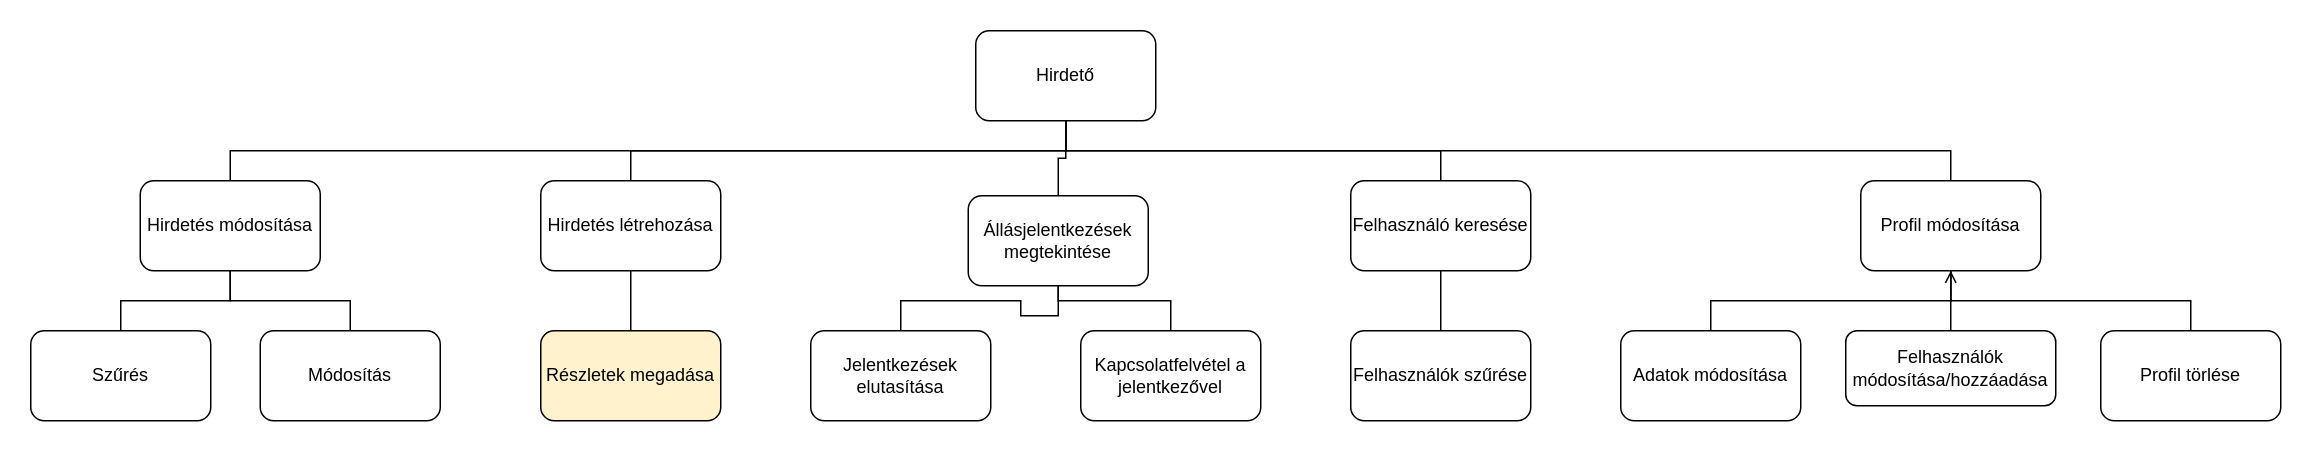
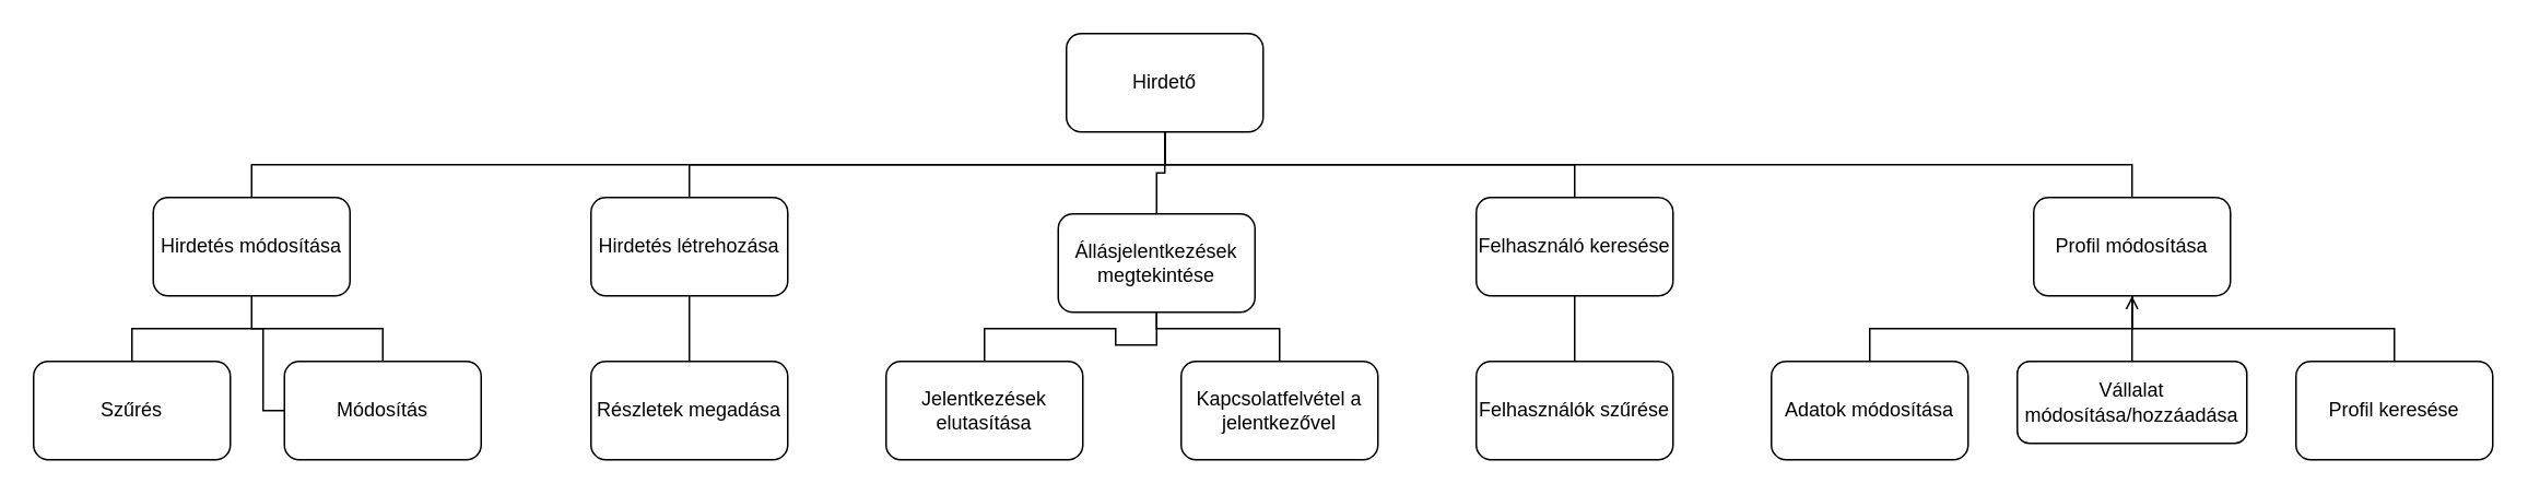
  <mxCell id="0" />
  <mxCell id="1" parent="0" />
  <mxCell id="2" value="Hirdető" style="rounded=1;whiteSpace=wrap;html=1;" vertex="1" parent="1"><mxGeometry x="650" y="20" width="120" height="60" as="geometry" /></mxCell>
  <mxCell id="3" style="edgeStyle=orthogonalEdgeStyle;rounded=0;orthogonalLoop=1;jettySize=auto;html=1;exitX=0.5;exitY=0;exitDx=0;exitDy=0;endArrow=none;endFill=0;" edge="1" parent="1" source="4" target="2"><mxGeometry relative="1" as="geometry" /></mxCell>
  <mxCell id="4" value="Hirdetés létrehozása" style="rounded=1;whiteSpace=wrap;html=1;" vertex="1" parent="1"><mxGeometry x="360" y="120" width="120" height="60" as="geometry" /></mxCell>
  <mxCell id="5" style="edgeStyle=orthogonalEdgeStyle;rounded=0;orthogonalLoop=1;jettySize=auto;html=1;exitX=0.5;exitY=0;exitDx=0;exitDy=0;endArrow=none;endFill=0;" edge="1" parent="1" source="6" target="2"><mxGeometry relative="1" as="geometry" /></mxCell>
  <mxCell id="6" value="Állásjelentkezések megtekintése" style="rounded=1;whiteSpace=wrap;html=1;" vertex="1" parent="1"><mxGeometry x="645" y="130" width="120" height="60" as="geometry" /></mxCell>
  <mxCell id="7" style="edgeStyle=orthogonalEdgeStyle;rounded=0;orthogonalLoop=1;jettySize=auto;html=1;exitX=0.5;exitY=0;exitDx=0;exitDy=0;endArrow=none;endFill=0;" edge="1" parent="1" source="8" target="2"><mxGeometry relative="1" as="geometry" /></mxCell>
  <mxCell id="8" value="Felhasználó keresése" style="rounded=1;whiteSpace=wrap;html=1;" vertex="1" parent="1"><mxGeometry x="900" y="120" width="120" height="60" as="geometry" /></mxCell>
  <mxCell id="9" style="edgeStyle=orthogonalEdgeStyle;rounded=0;orthogonalLoop=1;jettySize=auto;html=1;exitX=0.5;exitY=0;exitDx=0;exitDy=0;endArrow=none;endFill=0;" edge="1" parent="1" source="10" target="2"><mxGeometry relative="1" as="geometry" /></mxCell>
  <mxCell id="10" value="Profil módosítása" style="rounded=1;whiteSpace=wrap;html=1;" vertex="1" parent="1"><mxGeometry x="1240" y="120" width="120" height="60" as="geometry" /></mxCell>
  <mxCell id="11" style="edgeStyle=orthogonalEdgeStyle;rounded=0;orthogonalLoop=1;jettySize=auto;html=1;exitX=0.5;exitY=0;exitDx=0;exitDy=0;endArrow=none;endFill=0;" edge="1" parent="1" source="12" target="10"><mxGeometry relative="1" as="geometry" /></mxCell>
  <mxCell id="12" value="Adatok módosítása" style="rounded=1;whiteSpace=wrap;html=1;" vertex="1" parent="1"><mxGeometry x="1080" y="220" width="120" height="60" as="geometry" /></mxCell>
  <mxCell id="13" style="edgeStyle=orthogonalEdgeStyle;rounded=0;orthogonalLoop=1;jettySize=auto;html=1;exitX=0.5;exitY=0;exitDx=0;exitDy=0;endArrow=none;endFill=0;" edge="1" parent="1" source="14" target="10"><mxGeometry relative="1" as="geometry" /></mxCell>
- <mxCell id="14" value="Felhasználók módosítása/hozzáadása" style="rounded=1;whiteSpace=wrap;html=1;" vertex="1" parent="1"><mxGeometry x="1230" y="220" width="140" height="50" as="geometry" /></mxCell>
+ <mxCell id="14" value="Vállalat módosítása/hozzáadása" style="rounded=1;whiteSpace=wrap;html=1;" vertex="1" parent="1"><mxGeometry x="1230" y="220" width="140" height="50" as="geometry" /></mxCell>
  <mxCell id="15" style="edgeStyle=orthogonalEdgeStyle;rounded=0;orthogonalLoop=1;jettySize=auto;html=1;exitX=0.5;exitY=0;exitDx=0;exitDy=0;endArrow=open;endFill=0;" edge="1" parent="1" source="16" target="10"><mxGeometry relative="1" as="geometry" /></mxCell>
- <mxCell id="16" value="Profil törlése" style="rounded=1;whiteSpace=wrap;html=1;" vertex="1" parent="1"><mxGeometry x="1400" y="220" width="120" height="60" as="geometry" /></mxCell>
+ <mxCell id="16" value="Profil keresése" style="rounded=1;whiteSpace=wrap;html=1;" vertex="1" parent="1"><mxGeometry x="1400" y="220" width="120" height="60" as="geometry" /></mxCell>
  <mxCell id="17" style="edgeStyle=orthogonalEdgeStyle;rounded=0;orthogonalLoop=1;jettySize=auto;html=1;exitX=0.5;exitY=0;exitDx=0;exitDy=0;endArrow=none;endFill=0;" edge="1" parent="1" source="18" target="8"><mxGeometry relative="1" as="geometry" /></mxCell>
  <mxCell id="18" value="Felhasználók szűrése" style="rounded=1;whiteSpace=wrap;html=1;" vertex="1" parent="1"><mxGeometry x="900" y="220" width="120" height="60" as="geometry" /></mxCell>
  <mxCell id="19" style="edgeStyle=orthogonalEdgeStyle;rounded=0;orthogonalLoop=1;jettySize=auto;html=1;exitX=0.5;exitY=0;exitDx=0;exitDy=0;endArrow=none;endFill=0;" edge="1" parent="1" source="20" target="6"><mxGeometry relative="1" as="geometry" /></mxCell>
  <mxCell id="20" value="Jelentkezések elutasítása" style="rounded=1;whiteSpace=wrap;html=1;" vertex="1" parent="1"><mxGeometry x="540" y="220" width="120" height="60" as="geometry" /></mxCell>
  <mxCell id="21" style="edgeStyle=orthogonalEdgeStyle;rounded=0;orthogonalLoop=1;jettySize=auto;html=1;exitX=0.5;exitY=0;exitDx=0;exitDy=0;endArrow=none;endFill=0;" edge="1" parent="1" source="22" target="6"><mxGeometry relative="1" as="geometry" /></mxCell>
  <mxCell id="22" value="Kapcsolatfelvétel a jelentkezővel" style="rounded=1;whiteSpace=wrap;html=1;" vertex="1" parent="1"><mxGeometry x="720" y="220" width="120" height="60" as="geometry" /></mxCell>
  <mxCell id="23" style="edgeStyle=orthogonalEdgeStyle;rounded=0;orthogonalLoop=1;jettySize=auto;html=1;exitX=0.5;exitY=0;exitDx=0;exitDy=0;endArrow=none;endFill=0;" edge="1" parent="1" source="24" target="2"><mxGeometry relative="1" as="geometry" /></mxCell>
  <mxCell id="24" value="Hirdetés módosítása" style="rounded=1;whiteSpace=wrap;html=1;" vertex="1" parent="1"><mxGeometry x="93" y="120" width="120" height="60" as="geometry" /></mxCell>
  <mxCell id="25" style="edgeStyle=orthogonalEdgeStyle;rounded=0;orthogonalLoop=1;jettySize=auto;html=1;exitX=0.5;exitY=0;exitDx=0;exitDy=0;endArrow=none;endFill=0;" edge="1" parent="1" source="26" target="4"><mxGeometry relative="1" as="geometry" /></mxCell>
- <mxCell id="26" value="Részletek megadása" style="rounded=1;whiteSpace=wrap;html=1;fillColor=#fff2cc;" vertex="1" parent="1"><mxGeometry x="360" y="220" width="120" height="60" as="geometry" /></mxCell>
- <mxCell id="27" style="edgeStyle=orthogonalEdgeStyle;rounded=0;orthogonalLoop=1;jettySize=auto;html=1;exitX=0.5;exitY=0;exitDx=0;exitDy=0;endArrow=none;endFill=0;" edge="1" parent="1" source="28" target="24"><mxGeometry relative="1" as="geometry" /></mxCell>
+ <mxCell id="26" value="Részletek megadása" style="rounded=1;whiteSpace=wrap;html=1;" vertex="1" parent="1"><mxGeometry x="360" y="220" width="120" height="60" as="geometry" /></mxCell>
+ <mxCell id="27" style="edgeStyle=orthogonalEdgeStyle;rounded=0;orthogonalLoop=1;jettySize=auto;html=1;exitX=0.5;exitY=0;exitDx=0;exitDy=0;endArrow=none;endFill=0;" edge="1" parent="1" source="28" target="30"><mxGeometry relative="1" as="geometry" /></mxCell>
  <mxCell id="28" value="Szűrés" style="rounded=1;whiteSpace=wrap;html=1;" vertex="1" parent="1"><mxGeometry x="20" y="220" width="120" height="60" as="geometry" /></mxCell>
  <mxCell id="29" style="edgeStyle=orthogonalEdgeStyle;rounded=0;orthogonalLoop=1;jettySize=auto;html=1;exitX=0.5;exitY=0;exitDx=0;exitDy=0;endArrow=none;endFill=0;" edge="1" parent="1" source="30" target="24"><mxGeometry relative="1" as="geometry" /></mxCell>
  <mxCell id="30" value="Módosítás" style="rounded=1;whiteSpace=wrap;html=1;" vertex="1" parent="1"><mxGeometry x="173" y="220" width="120" height="60" as="geometry" /></mxCell>
